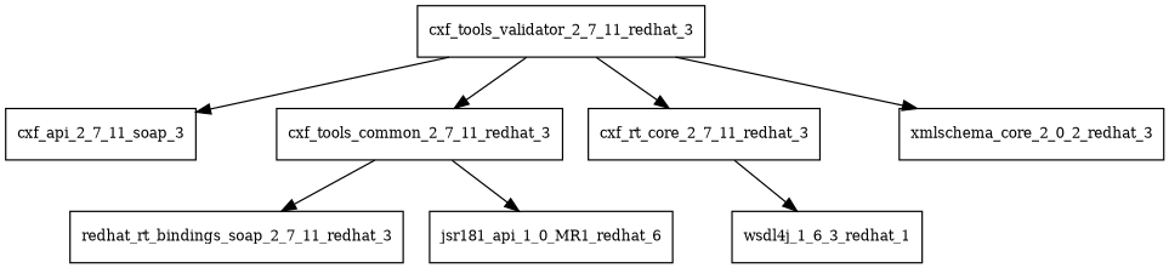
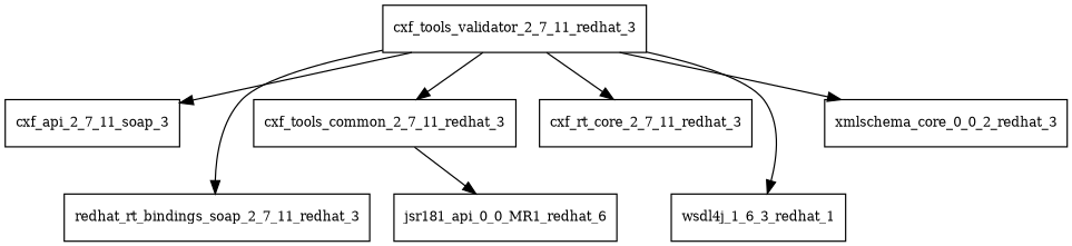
  digraph {
    node [fontsize=10.0 shape=box]
    n1 [label=cxf_api_2_7_11_soap_3]
    cxf_tools_validator_2_7_11_redhat_3
    n3 [label=redhat_rt_bindings_soap_2_7_11_redhat_3]
    cxf_rt_core_2_7_11_redhat_3
    cxf_tools_common_2_7_11_redhat_3
    wsdl4j_1_6_3_redhat_1
-   xmlschema_core_2_0_2_redhat_3
-   jsr181_api_1_0_MR1_redhat_6
+   xmlschema_core_2_0_2_redhat_3 [label=xmlschema_core_0_0_2_redhat_3]
+   jsr181_api_1_0_MR1_redhat_6 [label=jsr181_api_0_0_MR1_redhat_6]
    cxf_tools_validator_2_7_11_redhat_3 -> n1
-   cxf_tools_common_2_7_11_redhat_3 -> n3
+   cxf_tools_validator_2_7_11_redhat_3 -> n3
    cxf_tools_validator_2_7_11_redhat_3 -> cxf_rt_core_2_7_11_redhat_3
    cxf_tools_validator_2_7_11_redhat_3 -> cxf_tools_common_2_7_11_redhat_3
-   cxf_rt_core_2_7_11_redhat_3 -> wsdl4j_1_6_3_redhat_1
+   cxf_tools_validator_2_7_11_redhat_3 -> wsdl4j_1_6_3_redhat_1
    cxf_tools_validator_2_7_11_redhat_3 -> xmlschema_core_2_0_2_redhat_3
    cxf_tools_common_2_7_11_redhat_3 -> jsr181_api_1_0_MR1_redhat_6
  }
